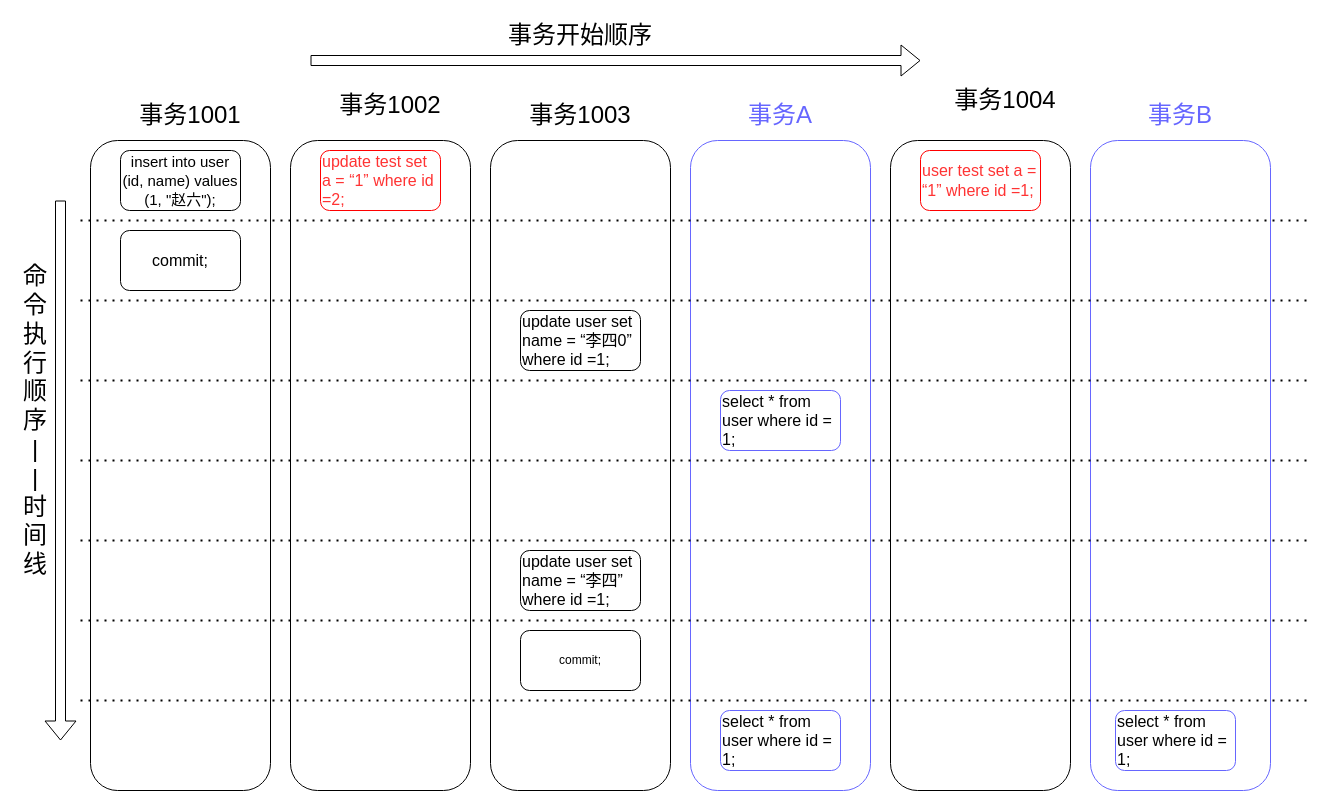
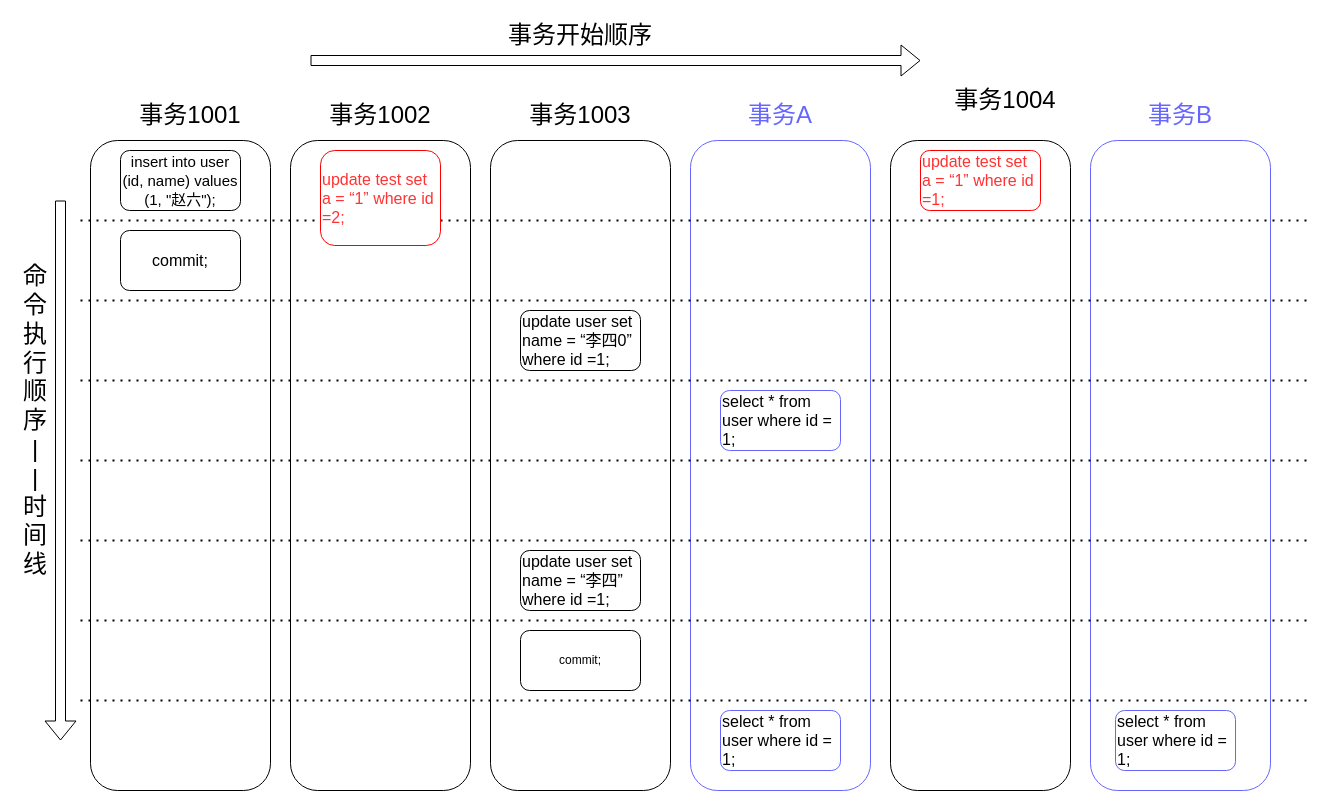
  <mxCell id="0" />
  <mxCell id="1" parent="0" />
  <mxCell id="2" value="" style="rounded=1;whiteSpace=wrap;html=1;" parent="1" vertex="1"><mxGeometry x="90" y="140" width="180" height="650" as="geometry" /></mxCell>
  <mxCell id="3" value="&lt;font style=&quot;font-size: 15px;&quot;&gt;insert into user (id, name) values (1, &quot;赵六&quot;);&lt;/font&gt;" style="rounded=1;whiteSpace=wrap;html=1;fontSize=16;" parent="1" vertex="1"><mxGeometry x="120" y="150" width="120" height="60" as="geometry" /></mxCell>
  <mxCell id="4" value="&lt;font style=&quot;font-size: 24px;&quot;&gt;事务1001&lt;/font&gt;" style="text;html=1;strokeColor=none;fillColor=none;align=center;verticalAlign=middle;whiteSpace=wrap;rounded=0;" parent="1" vertex="1"><mxGeometry x="135" y="100" width="110" height="30" as="geometry" /></mxCell>
  <mxCell id="5" value="" style="rounded=1;whiteSpace=wrap;html=1;" parent="1" vertex="1"><mxGeometry x="290" y="140" width="180" height="650" as="geometry" /></mxCell>
- <mxCell id="6" value="&lt;font style=&quot;font-size: 24px;&quot;&gt;事务1002&lt;/font&gt;" style="text;html=1;strokeColor=none;fillColor=none;align=center;verticalAlign=middle;whiteSpace=wrap;rounded=0;" parent="1" vertex="1"><mxGeometry x="335" y="90" width="110" height="30" as="geometry" /></mxCell>
+ <mxCell id="6" value="&lt;font style=&quot;font-size: 24px;&quot;&gt;事务1002&lt;/font&gt;" style="text;html=1;strokeColor=none;fillColor=none;align=center;verticalAlign=middle;whiteSpace=wrap;rounded=0;" parent="1" vertex="1"><mxGeometry x="325" y="100" width="110" height="30" as="geometry" /></mxCell>
  <mxCell id="7" value="" style="shape=flexArrow;endArrow=classic;html=1;fontSize=24;" parent="1" edge="1"><mxGeometry width="50" height="50" relative="1" as="geometry"><mxPoint x="60" y="200" as="sourcePoint" /><mxPoint x="60" y="740" as="targetPoint" /></mxGeometry></mxCell>
  <mxCell id="8" value="命令执行顺序&lt;br&gt;|&lt;br&gt;|&lt;br&gt;时间线" style="text;html=1;strokeColor=none;fillColor=none;align=center;verticalAlign=middle;whiteSpace=wrap;rounded=0;fontSize=24;" parent="1" vertex="1"><mxGeometry x="20" y="245" width="30" height="350" as="geometry" /></mxCell>
  <mxCell id="9" value="" style="rounded=1;whiteSpace=wrap;html=1;" parent="1" vertex="1"><mxGeometry x="490" y="140" width="180" height="650" as="geometry" /></mxCell>
  <mxCell id="10" value="&lt;font style=&quot;font-size: 24px;&quot;&gt;事务1003&lt;/font&gt;" style="text;html=1;strokeColor=none;fillColor=none;align=center;verticalAlign=middle;whiteSpace=wrap;rounded=0;" parent="1" vertex="1"><mxGeometry x="525" y="100" width="110" height="30" as="geometry" /></mxCell>
  <mxCell id="11" value="" style="rounded=1;whiteSpace=wrap;html=1;strokeColor=#6666FF;" parent="1" vertex="1"><mxGeometry x="690" y="140" width="180" height="650" as="geometry" /></mxCell>
  <mxCell id="12" value="&lt;font style=&quot;font-size: 24px;&quot;&gt;事务A&lt;/font&gt;" style="text;html=1;strokeColor=none;fillColor=none;align=center;verticalAlign=middle;whiteSpace=wrap;rounded=0;fontColor=#6666FF;" parent="1" vertex="1"><mxGeometry x="725" y="100" width="110" height="30" as="geometry" /></mxCell>
  <mxCell id="13" value="" style="rounded=1;whiteSpace=wrap;html=1;" parent="1" vertex="1"><mxGeometry x="890" y="140" width="180" height="650" as="geometry" /></mxCell>
  <mxCell id="14" value="&lt;font style=&quot;font-size: 24px;&quot;&gt;事务1004&lt;/font&gt;" style="text;html=1;strokeColor=none;fillColor=none;align=center;verticalAlign=middle;whiteSpace=wrap;rounded=0;" parent="1" vertex="1"><mxGeometry x="950" y="85" width="110" height="30" as="geometry" /></mxCell>
  <mxCell id="15" value="commit;" style="rounded=1;whiteSpace=wrap;html=1;fontSize=16;" parent="1" vertex="1"><mxGeometry x="120" y="230" width="120" height="60" as="geometry" /></mxCell>
  <mxCell id="16" value="&lt;span style=&quot;text-align: center; font-size: 16px;&quot;&gt;update user set name = “李四0” where id =1;&lt;/span&gt;" style="rounded=1;whiteSpace=wrap;html=1;align=left;fontSize=16;" parent="1" vertex="1"><mxGeometry x="520" y="310" width="120" height="60" as="geometry" /></mxCell>
  <mxCell id="17" value="&lt;font style=&quot;font-size: 16px;&quot;&gt;select * from user where id = 1;&lt;/font&gt;" style="rounded=1;whiteSpace=wrap;html=1;align=left;strokeColor=#6666FF;" parent="1" vertex="1"><mxGeometry x="720" y="390" width="120" height="60" as="geometry" /></mxCell>
  <mxCell id="18" value="commit;" style="rounded=1;whiteSpace=wrap;html=1;" parent="1" vertex="1"><mxGeometry x="520" y="630" width="120" height="60" as="geometry" /></mxCell>
  <mxCell id="19" value="&lt;font style=&quot;font-size: 16px;&quot;&gt;select * from user where id = 1;&lt;/font&gt;" style="rounded=1;whiteSpace=wrap;html=1;align=left;strokeColor=#6666FF;" parent="1" vertex="1"><mxGeometry x="720" y="710" width="120" height="60" as="geometry" /></mxCell>
  <mxCell id="20" value="" style="rounded=1;whiteSpace=wrap;html=1;strokeColor=#6666FF;" parent="1" vertex="1"><mxGeometry x="1090" y="140" width="180" height="650" as="geometry" /></mxCell>
  <mxCell id="21" value="&lt;font style=&quot;font-size: 24px;&quot;&gt;事务B&lt;/font&gt;" style="text;html=1;strokeColor=none;fillColor=none;align=center;verticalAlign=middle;whiteSpace=wrap;rounded=0;fontColor=#6666FF;" parent="1" vertex="1"><mxGeometry x="1125" y="100" width="110" height="30" as="geometry" /></mxCell>
  <mxCell id="22" value="&lt;font style=&quot;font-size: 16px;&quot;&gt;select * from user where id = 1;&lt;/font&gt;" style="rounded=1;whiteSpace=wrap;html=1;align=left;strokeColor=#6666FF;" parent="1" vertex="1"><mxGeometry x="1115" y="710" width="120" height="60" as="geometry" /></mxCell>
  <mxCell id="23" value="" style="endArrow=none;dashed=1;html=1;dashPattern=1 3;strokeWidth=2;fontSize=24;" parent="1" edge="1"><mxGeometry width="50" height="50" relative="1" as="geometry"><mxPoint x="80" y="220" as="sourcePoint" /><mxPoint x="1310" y="220" as="targetPoint" /></mxGeometry></mxCell>
  <mxCell id="24" value="" style="endArrow=none;dashed=1;html=1;dashPattern=1 3;strokeWidth=2;fontSize=24;" parent="1" edge="1"><mxGeometry width="50" height="50" relative="1" as="geometry"><mxPoint x="80" y="300" as="sourcePoint" /><mxPoint x="1310" y="300" as="targetPoint" /><Array as="points"><mxPoint x="330" y="300" /></Array></mxGeometry></mxCell>
  <mxCell id="25" value="" style="endArrow=none;dashed=1;html=1;dashPattern=1 3;strokeWidth=2;fontSize=24;" parent="1" edge="1"><mxGeometry width="50" height="50" relative="1" as="geometry"><mxPoint x="80" y="380" as="sourcePoint" /><mxPoint x="1310" y="380" as="targetPoint" /><Array as="points"><mxPoint x="330" y="380" /></Array></mxGeometry></mxCell>
  <mxCell id="26" value="" style="endArrow=none;dashed=1;html=1;dashPattern=1 3;strokeWidth=2;fontSize=24;" parent="1" edge="1"><mxGeometry width="50" height="50" relative="1" as="geometry"><mxPoint x="80" y="460" as="sourcePoint" /><mxPoint x="1310" y="460" as="targetPoint" /><Array as="points"><mxPoint x="330" y="460" /></Array></mxGeometry></mxCell>
  <mxCell id="27" value="" style="endArrow=none;dashed=1;html=1;dashPattern=1 3;strokeWidth=2;fontSize=24;" parent="1" edge="1"><mxGeometry width="50" height="50" relative="1" as="geometry"><mxPoint x="80" y="540" as="sourcePoint" /><mxPoint x="1310" y="540" as="targetPoint" /><Array as="points"><mxPoint x="340" y="540" /></Array></mxGeometry></mxCell>
  <mxCell id="28" value="" style="endArrow=none;dashed=1;html=1;dashPattern=1 3;strokeWidth=2;fontSize=24;" parent="1" edge="1"><mxGeometry width="50" height="50" relative="1" as="geometry"><mxPoint x="80" y="620" as="sourcePoint" /><mxPoint x="1310" y="620" as="targetPoint" /><Array as="points"><mxPoint x="340" y="620" /></Array></mxGeometry></mxCell>
  <mxCell id="29" value="" style="endArrow=none;dashed=1;html=1;dashPattern=1 3;strokeWidth=2;fontSize=24;" parent="1" edge="1"><mxGeometry width="50" height="50" relative="1" as="geometry"><mxPoint x="80" y="700" as="sourcePoint" /><mxPoint x="1310" y="700" as="targetPoint" /><Array as="points"><mxPoint x="350" y="700" /></Array></mxGeometry></mxCell>
- <mxCell id="30" value="&lt;span style=&quot;text-align: center; font-size: 16px;&quot;&gt;&lt;font color=&quot;#ff3333&quot;&gt;user test set a = “1” where id =1;&lt;/font&gt;&lt;/span&gt;" style="rounded=1;whiteSpace=wrap;html=1;align=left;fontSize=16;strokeColor=#FF0000;" parent="1" vertex="1"><mxGeometry x="920" y="150" width="120" height="60" as="geometry" /></mxCell>
+ <mxCell id="30" value="&lt;span style=&quot;text-align: center; font-size: 16px;&quot;&gt;&lt;font color=&quot;#ff3333&quot;&gt;update test set a = “1” where id =1;&lt;/font&gt;&lt;/span&gt;" style="rounded=1;whiteSpace=wrap;html=1;align=left;fontSize=16;strokeColor=#FF0000;" parent="1" vertex="1"><mxGeometry x="920" y="150" width="120" height="60" as="geometry" /></mxCell>
  <mxCell id="31" value="&lt;span style=&quot;text-align: center; font-size: 16px;&quot;&gt;update user set name = “李四” where id =1;&lt;/span&gt;" style="rounded=1;whiteSpace=wrap;html=1;align=left;fontSize=16;" parent="1" vertex="1"><mxGeometry x="520" y="550" width="120" height="60" as="geometry" /></mxCell>
  <mxCell id="32" value="" style="shape=flexArrow;endArrow=classic;html=1;fontSize=16;fontColor=#FF3333;" parent="1" edge="1"><mxGeometry width="50" height="50" relative="1" as="geometry"><mxPoint x="310" y="60" as="sourcePoint" /><mxPoint x="920" y="60" as="targetPoint" /></mxGeometry></mxCell>
  <mxCell id="33" value="事务开始顺序" style="text;html=1;strokeColor=none;fillColor=none;align=center;verticalAlign=middle;whiteSpace=wrap;rounded=0;fontSize=24;" parent="1" vertex="1"><mxGeometry x="410" y="20" width="340" height="30" as="geometry" /></mxCell>
- <mxCell id="34" value="&lt;span style=&quot;text-align: center; font-size: 16px;&quot;&gt;&lt;font color=&quot;#ff3333&quot;&gt;update test set a = “1” where id =2;&lt;/font&gt;&lt;/span&gt;" style="rounded=1;whiteSpace=wrap;html=1;align=left;fontSize=16;strokeColor=#FF0000;" parent="1" vertex="1"><mxGeometry x="320" y="150" width="120" height="60" as="geometry" /></mxCell>
+ <mxCell id="34" value="&lt;span style=&quot;text-align: center; font-size: 16px;&quot;&gt;&lt;font color=&quot;#ff3333&quot;&gt;update test set a = “1” where id =2;&lt;/font&gt;&lt;/span&gt;" style="rounded=1;whiteSpace=wrap;html=1;align=left;fontSize=16;strokeColor=#FF0000;" parent="1" vertex="1"><mxGeometry x="320" y="150" width="120" height="95" as="geometry" /></mxCell>
